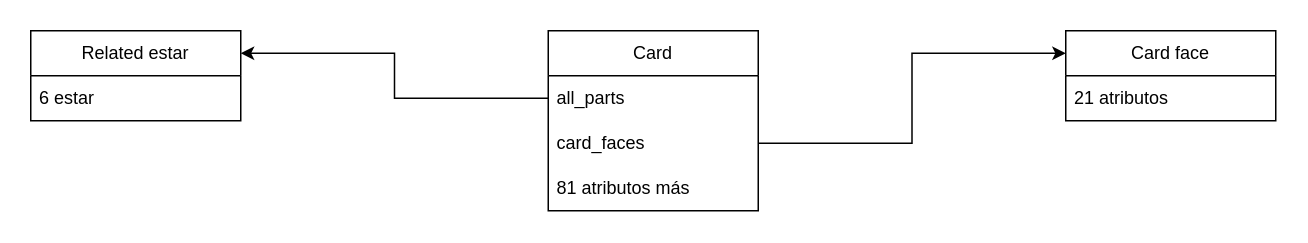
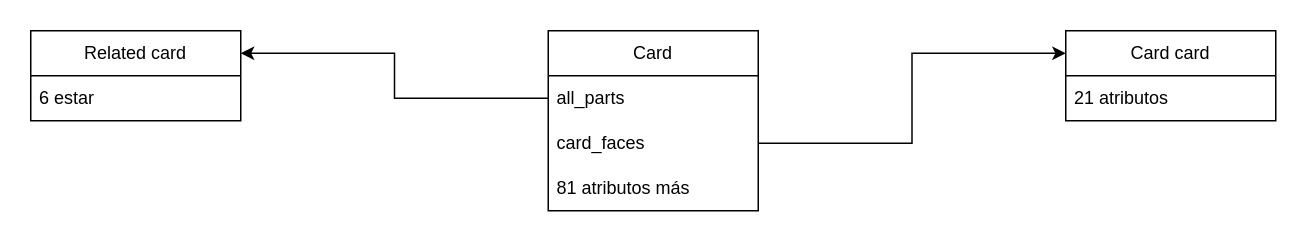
  <mxCell id="0" />
  <mxCell id="1" parent="0" />
  <mxCell id="2" value="Card" style="swimlane;fontStyle=0;childLayout=stackLayout;horizontal=1;startSize=30;horizontalStack=0;resizeParent=1;resizeParentMax=0;resizeLast=0;collapsible=1;marginBottom=0;whiteSpace=wrap;html=1;" vertex="1" parent="1"><mxGeometry x="365" y="20" width="140" height="120" as="geometry" /></mxCell>
  <mxCell id="3" value="all_parts" style="text;strokeColor=none;fillColor=none;align=left;verticalAlign=middle;spacingLeft=4;spacingRight=4;overflow=hidden;points=[[0,0.5],[1,0.5]];portConstraint=eastwest;rotatable=0;whiteSpace=wrap;html=1;" vertex="1" parent="2"><mxGeometry y="30" width="140" height="30" as="geometry" /></mxCell>
  <mxCell id="4" value="card_faces" style="text;strokeColor=none;fillColor=none;align=left;verticalAlign=middle;spacingLeft=4;spacingRight=4;overflow=hidden;points=[[0,0.5],[1,0.5]];portConstraint=eastwest;rotatable=0;whiteSpace=wrap;html=1;" vertex="1" parent="2"><mxGeometry y="60" width="140" height="30" as="geometry" /></mxCell>
  <mxCell id="5" value="81 atributos más" style="text;strokeColor=none;fillColor=none;align=left;verticalAlign=middle;spacingLeft=4;spacingRight=4;overflow=hidden;points=[[0,0.5],[1,0.5]];portConstraint=eastwest;rotatable=0;whiteSpace=wrap;html=1;" vertex="1" parent="2"><mxGeometry y="90" width="140" height="30" as="geometry" /></mxCell>
- <mxCell id="6" value="Related estar" style="swimlane;fontStyle=0;childLayout=stackLayout;horizontal=1;startSize=30;horizontalStack=0;resizeParent=1;resizeParentMax=0;resizeLast=0;collapsible=1;marginBottom=0;whiteSpace=wrap;html=1;" vertex="1" parent="1"><mxGeometry x="20" y="20" width="140" height="60" as="geometry" /></mxCell>
+ <mxCell id="6" value="Related card" style="swimlane;fontStyle=0;childLayout=stackLayout;horizontal=1;startSize=30;horizontalStack=0;resizeParent=1;resizeParentMax=0;resizeLast=0;collapsible=1;marginBottom=0;whiteSpace=wrap;html=1;" vertex="1" parent="1"><mxGeometry x="20" y="20" width="140" height="60" as="geometry" /></mxCell>
  <mxCell id="7" value="6 estar" style="text;strokeColor=none;fillColor=none;align=left;verticalAlign=middle;spacingLeft=4;spacingRight=4;overflow=hidden;points=[[0,0.5],[1,0.5]];portConstraint=eastwest;rotatable=0;whiteSpace=wrap;html=1;" vertex="1" parent="6"><mxGeometry y="30" width="140" height="30" as="geometry" /></mxCell>
- <mxCell id="8" value="Card face" style="swimlane;fontStyle=0;childLayout=stackLayout;horizontal=1;startSize=30;horizontalStack=0;resizeParent=1;resizeParentMax=0;resizeLast=0;collapsible=1;marginBottom=0;whiteSpace=wrap;html=1;" vertex="1" parent="1"><mxGeometry x="710" y="20" width="140" height="60" as="geometry" /></mxCell>
+ <mxCell id="8" value="Card card" style="swimlane;fontStyle=0;childLayout=stackLayout;horizontal=1;startSize=30;horizontalStack=0;resizeParent=1;resizeParentMax=0;resizeLast=0;collapsible=1;marginBottom=0;whiteSpace=wrap;html=1;" vertex="1" parent="1"><mxGeometry x="710" y="20" width="140" height="60" as="geometry" /></mxCell>
  <mxCell id="9" value="21 atributos" style="text;strokeColor=none;fillColor=none;align=left;verticalAlign=middle;spacingLeft=4;spacingRight=4;overflow=hidden;points=[[0,0.5],[1,0.5]];portConstraint=eastwest;rotatable=0;whiteSpace=wrap;html=1;" vertex="1" parent="8"><mxGeometry y="30" width="140" height="30" as="geometry" /></mxCell>
  <mxCell id="10" style="edgeStyle=orthogonalEdgeStyle;rounded=0;orthogonalLoop=1;jettySize=auto;html=1;entryX=1;entryY=0.25;entryDx=0;entryDy=0;" edge="1" parent="1" source="3" target="6"><mxGeometry relative="1" as="geometry" /></mxCell>
  <mxCell id="11" style="edgeStyle=orthogonalEdgeStyle;rounded=0;orthogonalLoop=1;jettySize=auto;html=1;exitX=1;exitY=0.5;exitDx=0;exitDy=0;entryX=0;entryY=0.25;entryDx=0;entryDy=0;" edge="1" parent="1" source="4" target="8"><mxGeometry relative="1" as="geometry" /></mxCell>
